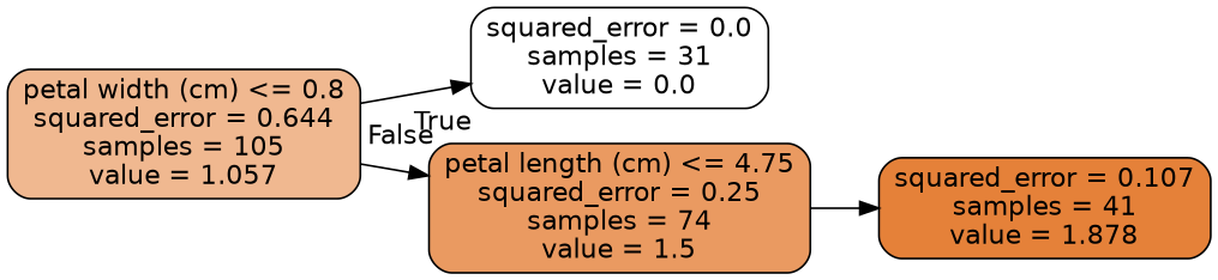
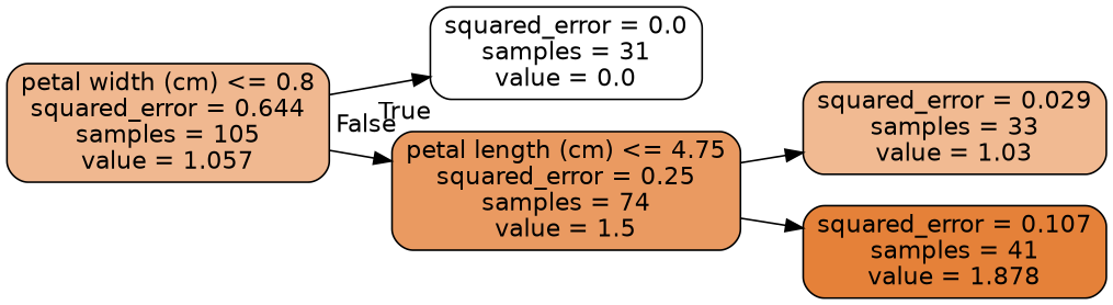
  digraph {
    rankdir=LR
    node [color=black fontname=helvetica shape=box style="filled, rounded"]
    edge [fontname=helvetica]
    n1 [fillcolor="#f0b890" label="petal width (cm) <= 0.8\nsquared_error = 0.644\nsamples = 105\nvalue = 1.057"]
    n2 [fillcolor="#ffffff" label="squared_error = 0.0\nsamples = 31\nvalue = 0.0"]
    n3 [fillcolor="#ea9a61" label="petal length (cm) <= 4.75\nsquared_error = 0.25\nsamples = 74\nvalue = 1.5"]
+   n4 [fillcolor="#f1ba92" label="squared_error = 0.029\nsamples = 33\nvalue = 1.03"]
    n5 [fillcolor="#e58139" label="squared_error = 0.107\nsamples = 41\nvalue = 1.878"]
    n1 -> n2 [headlabel=True labelangle=45 labeldistance=2.5]
    n1 -> n3 [headlabel=False labelangle=-45 labeldistance=2.5]
+   n3 -> n4
    n3 -> n5
  }
